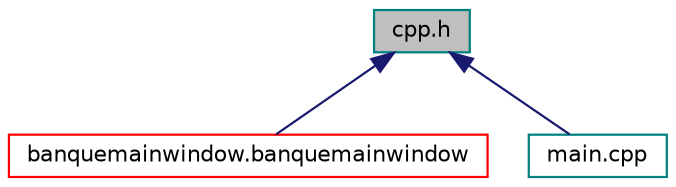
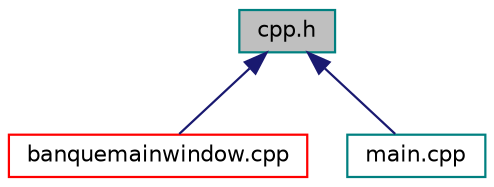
  digraph {
    node [color=teal fillcolor=white fontname=Helvetica fontsize=10 shape=record style=filled]
    edge [color=midnightblue dir=back fontname=Helvetica fontsize=10 labelfontname=Helvetica labelfontsize=10 style=solid]
    n1 [fillcolor=grey75 fontcolor=black height=0.2 label="cpp.h" width=0.4]
-   n2 [color=red height=0.2 label="banquemainwindow.banquemainwindow" width=0.4]
+   n2 [color=red height=0.2 label="banquemainwindow.cpp" width=0.4]
    n3 [height=0.2 label="main.cpp" width=0.4]
    n1 -> n2
    n1 -> n3
  }
